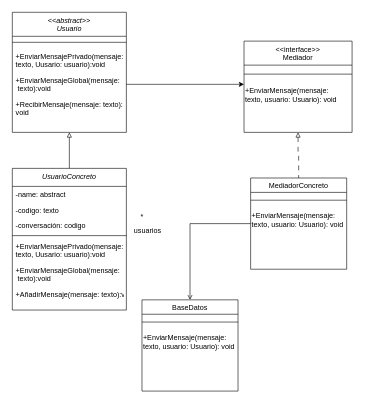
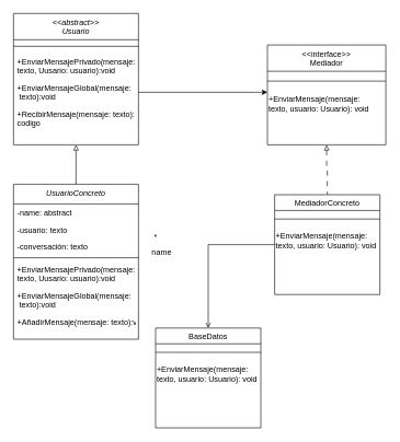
  <mxCell id="0" />
  <mxCell id="1" parent="0" />
  <mxCell id="2" style="edgeStyle=orthogonalEdgeStyle;rounded=0;orthogonalLoop=1;jettySize=auto;html=1;" parent="1" source="3" target="9" edge="1"><mxGeometry relative="1" as="geometry"><mxPoint x="417" y="140" as="targetPoint" /><Array as="points"><mxPoint x="386" y="140" /><mxPoint x="386" y="140" /></Array></mxGeometry></mxCell>
  <mxCell id="3" value="&lt;&lt;abstract&gt;&gt;&#10;Usuario" style="swimlane;fontStyle=2;align=center;verticalAlign=top;childLayout=stackLayout;horizontal=1;startSize=40;horizontalStack=0;resizeParent=1;resizeLast=0;collapsible=1;marginBottom=0;rounded=0;shadow=0;strokeWidth=1;" parent="1" vertex="1"><mxGeometry x="20" y="20" width="190" height="200" as="geometry"><mxRectangle x="230" y="140" width="160" height="26" as="alternateBounds" /></mxGeometry></mxCell>
  <mxCell id="4" value="" style="line;html=1;strokeWidth=1;align=left;verticalAlign=middle;spacingTop=-1;spacingLeft=3;spacingRight=3;rotatable=0;labelPosition=right;points=[];portConstraint=eastwest;" parent="3" vertex="1"><mxGeometry y="40" width="190" height="20" as="geometry" /></mxCell>
  <mxCell id="5" value="+EnviarMensajePrivado(mensaje: &#10;texto, Uusario: usuario):void" style="text;align=left;verticalAlign=top;spacingLeft=4;spacingRight=4;overflow=hidden;rotatable=0;points=[[0,0.5],[1,0.5]];portConstraint=eastwest;" parent="3" vertex="1"><mxGeometry y="60" width="190" height="40" as="geometry" /></mxCell>
  <mxCell id="6" value="+EnviarMensajeGlobal(mensaje:&#10; texto):void&#10;" style="text;align=left;verticalAlign=top;spacingLeft=4;spacingRight=4;overflow=hidden;rotatable=0;points=[[0,0.5],[1,0.5]];portConstraint=eastwest;" parent="3" vertex="1"><mxGeometry y="100" width="190" height="40" as="geometry" /></mxCell>
- <mxCell id="7" value="+RecibirMensaje(mensaje: texto):&#10;void" style="text;align=left;verticalAlign=top;spacingLeft=4;spacingRight=4;overflow=hidden;rotatable=0;points=[[0,0.5],[1,0.5]];portConstraint=eastwest;" parent="3" vertex="1"><mxGeometry y="140" width="190" height="40" as="geometry" /></mxCell>
+ <mxCell id="7" value="+RecibirMensaje(mensaje: texto):&#10;codigo" style="text;align=left;verticalAlign=top;spacingLeft=4;spacingRight=4;overflow=hidden;rotatable=0;points=[[0,0.5],[1,0.5]];portConstraint=eastwest;" parent="3" vertex="1"><mxGeometry y="140" width="190" height="40" as="geometry" /></mxCell>
  <mxCell id="8" value="" style="edgeStyle=orthogonalEdgeStyle;rounded=0;orthogonalLoop=1;jettySize=auto;html=1;startArrow=block;startFill=0;sourcePerimeterSpacing=0;startSize=6;dashed=1;dashPattern=8 8;endArrow=none;endFill=0;" parent="1" source="9" target="22" edge="1"><mxGeometry relative="1" as="geometry"><mxPoint x="497" y="216" as="sourcePoint" /></mxGeometry></mxCell>
  <mxCell id="9" value="&lt;&lt;interface&gt;&gt;&#10;Mediador" style="swimlane;fontStyle=0;align=center;verticalAlign=top;childLayout=stackLayout;horizontal=1;startSize=40;horizontalStack=0;resizeParent=1;resizeLast=0;collapsible=1;marginBottom=0;rounded=0;shadow=0;strokeWidth=1;" parent="1" vertex="1"><mxGeometry x="406" y="68" width="180" height="152" as="geometry"><mxRectangle x="130" y="380" width="160" height="26" as="alternateBounds" /></mxGeometry></mxCell>
  <mxCell id="10" value="" style="line;html=1;strokeWidth=1;align=left;verticalAlign=middle;spacingTop=-1;spacingLeft=3;spacingRight=3;rotatable=0;labelPosition=right;points=[];portConstraint=eastwest;" parent="9" vertex="1"><mxGeometry y="40" width="180" height="30" as="geometry" /></mxCell>
  <mxCell id="11" value="+EnviarMensaje(mensaje: &lt;br&gt;texto, usuario: Usuario): void" style="text;html=1;align=left;verticalAlign=middle;resizable=0;points=[];autosize=1;strokeColor=none;fillColor=none;" parent="9" vertex="1"><mxGeometry y="70" width="180" height="40" as="geometry" /></mxCell>
  <mxCell id="12" style="edgeStyle=orthogonalEdgeStyle;rounded=0;orthogonalLoop=1;jettySize=auto;html=1;endArrow=block;endFill=0;" parent="1" source="13" target="3" edge="1"><mxGeometry relative="1" as="geometry" /></mxCell>
  <mxCell id="13" value="UsuarioConcreto" style="swimlane;fontStyle=2;align=center;verticalAlign=top;childLayout=stackLayout;horizontal=1;startSize=30;horizontalStack=0;resizeParent=1;resizeLast=0;collapsible=1;marginBottom=0;rounded=0;shadow=0;strokeWidth=1;" parent="1" vertex="1"><mxGeometry x="20" y="280" width="190" height="236" as="geometry"><mxRectangle x="230" y="140" width="160" height="26" as="alternateBounds" /></mxGeometry></mxCell>
  <mxCell id="14" value="-name: abstract" style="text;align=left;verticalAlign=top;spacingLeft=4;spacingRight=4;overflow=hidden;rotatable=0;points=[[0,0.5],[1,0.5]];portConstraint=eastwest;" parent="13" vertex="1"><mxGeometry y="30" width="190" height="26" as="geometry" /></mxCell>
- <mxCell id="15" value="-codigo: texto" style="text;align=left;verticalAlign=top;spacingLeft=4;spacingRight=4;overflow=hidden;rotatable=0;points=[[0,0.5],[1,0.5]];portConstraint=eastwest;rounded=0;shadow=0;html=0;" parent="13" vertex="1"><mxGeometry y="56" width="190" height="26" as="geometry" /></mxCell>
- <mxCell id="16" value="-conversación: codigo" style="text;align=left;verticalAlign=top;spacingLeft=4;spacingRight=4;overflow=hidden;rotatable=0;points=[[0,0.5],[1,0.5]];portConstraint=eastwest;rounded=0;shadow=0;html=0;" vertex="1" parent="13"><mxGeometry y="82" width="190" height="26" as="geometry" /></mxCell>
+ <mxCell id="15" value="-usuario: texto" style="text;align=left;verticalAlign=top;spacingLeft=4;spacingRight=4;overflow=hidden;rotatable=0;points=[[0,0.5],[1,0.5]];portConstraint=eastwest;rounded=0;shadow=0;html=0;" parent="13" vertex="1"><mxGeometry y="56" width="190" height="26" as="geometry" /></mxCell>
+ <mxCell id="16" value="-conversación: texto" style="text;align=left;verticalAlign=top;spacingLeft=4;spacingRight=4;overflow=hidden;rotatable=0;points=[[0,0.5],[1,0.5]];portConstraint=eastwest;rounded=0;shadow=0;html=0;" vertex="1" parent="13"><mxGeometry y="82" width="190" height="26" as="geometry" /></mxCell>
  <mxCell id="17" value="" style="line;html=1;strokeWidth=1;align=left;verticalAlign=middle;spacingTop=-1;spacingLeft=3;spacingRight=3;rotatable=0;labelPosition=right;points=[];portConstraint=eastwest;" parent="13" vertex="1"><mxGeometry y="108" width="190" height="8" as="geometry" /></mxCell>
  <mxCell id="18" value="+EnviarMensajePrivado(mensaje: &#10;texto, Uusario: usuario):void" style="text;align=left;verticalAlign=top;spacingLeft=4;spacingRight=4;overflow=hidden;rotatable=0;points=[[0,0.5],[1,0.5]];portConstraint=eastwest;" parent="13" vertex="1"><mxGeometry y="116" width="190" height="40" as="geometry" /></mxCell>
  <mxCell id="19" value="+EnviarMensajeGlobal(mensaje:&#10; texto):void" style="text;align=left;verticalAlign=top;spacingLeft=4;spacingRight=4;overflow=hidden;rotatable=0;points=[[0,0.5],[1,0.5]];portConstraint=eastwest;" parent="13" vertex="1"><mxGeometry y="156" width="190" height="40" as="geometry" /></mxCell>
  <mxCell id="20" value="+AñadirMensaje(mensaje: texto):void" style="text;align=left;verticalAlign=top;spacingLeft=4;spacingRight=4;overflow=hidden;rotatable=0;points=[[0,0.5],[1,0.5]];portConstraint=eastwest;" vertex="1" parent="13"><mxGeometry y="196" width="190" height="40" as="geometry" /></mxCell>
  <mxCell id="21" value="" style="edgeStyle=orthogonalEdgeStyle;rounded=0;orthogonalLoop=1;jettySize=auto;html=1;endArrow=open;" edge="1" parent="1" source="22" target="27"><mxGeometry relative="1" as="geometry" /></mxCell>
  <mxCell id="22" value="MediadorConcreto" style="swimlane;fontStyle=0;align=center;verticalAlign=top;childLayout=stackLayout;horizontal=1;startSize=24;horizontalStack=0;resizeParent=1;resizeLast=0;collapsible=1;marginBottom=0;rounded=0;shadow=0;strokeWidth=1;" parent="1" vertex="1"><mxGeometry x="417" y="296" width="160" height="152" as="geometry"><mxRectangle x="130" y="380" width="160" height="26" as="alternateBounds" /></mxGeometry></mxCell>
  <mxCell id="23" value="" style="line;html=1;strokeWidth=1;align=left;verticalAlign=middle;spacingTop=-1;spacingLeft=3;spacingRight=3;rotatable=0;labelPosition=right;points=[];portConstraint=eastwest;" parent="22" vertex="1"><mxGeometry y="24" width="160" height="26" as="geometry" /></mxCell>
  <mxCell id="24" value="+EnviarMensaje(mensaje: &lt;br&gt;texto, usuario: Usuario): void" style="text;html=1;align=left;verticalAlign=middle;resizable=0;points=[];autosize=1;strokeColor=none;fillColor=none;" parent="22" vertex="1"><mxGeometry y="50" width="160" height="40" as="geometry" /></mxCell>
  <mxCell id="25" value="*" style="text;html=1;align=center;verticalAlign=middle;resizable=0;points=[];autosize=1;strokeColor=none;fillColor=none;" parent="1" vertex="1"><mxGeometry x="221" y="345.5" width="30" height="30" as="geometry" /></mxCell>
- <mxCell id="26" value="usuarios" style="text;html=1;align=center;verticalAlign=middle;resizable=0;points=[];autosize=1;strokeColor=none;fillColor=none;" parent="1" vertex="1"><mxGeometry x="210" y="368.5" width="70" height="30" as="geometry" /></mxCell>
+ <mxCell id="26" value="name" style="text;html=1;align=center;verticalAlign=middle;resizable=0;points=[];autosize=1;strokeColor=none;fillColor=none;" parent="1" vertex="1"><mxGeometry x="210" y="368.5" width="70" height="30" as="geometry" /></mxCell>
  <mxCell id="27" value="BaseDatos" style="swimlane;fontStyle=0;align=center;verticalAlign=top;childLayout=stackLayout;horizontal=1;startSize=24;horizontalStack=0;resizeParent=1;resizeLast=0;collapsible=1;marginBottom=0;rounded=0;shadow=0;strokeWidth=1;" vertex="1" parent="1"><mxGeometry x="236" y="499" width="160" height="152" as="geometry"><mxRectangle x="130" y="380" width="160" height="26" as="alternateBounds" /></mxGeometry></mxCell>
  <mxCell id="28" value="" style="line;html=1;strokeWidth=1;align=left;verticalAlign=middle;spacingTop=-1;spacingLeft=3;spacingRight=3;rotatable=0;labelPosition=right;points=[];portConstraint=eastwest;" vertex="1" parent="27"><mxGeometry y="24" width="160" height="26" as="geometry" /></mxCell>
  <mxCell id="29" value="+EnviarMensaje(mensaje: &lt;br&gt;texto, usuario: Usuario): void" style="text;html=1;align=left;verticalAlign=middle;resizable=0;points=[];autosize=1;strokeColor=none;fillColor=none;" vertex="1" parent="27"><mxGeometry y="50" width="160" height="40" as="geometry" /></mxCell>
